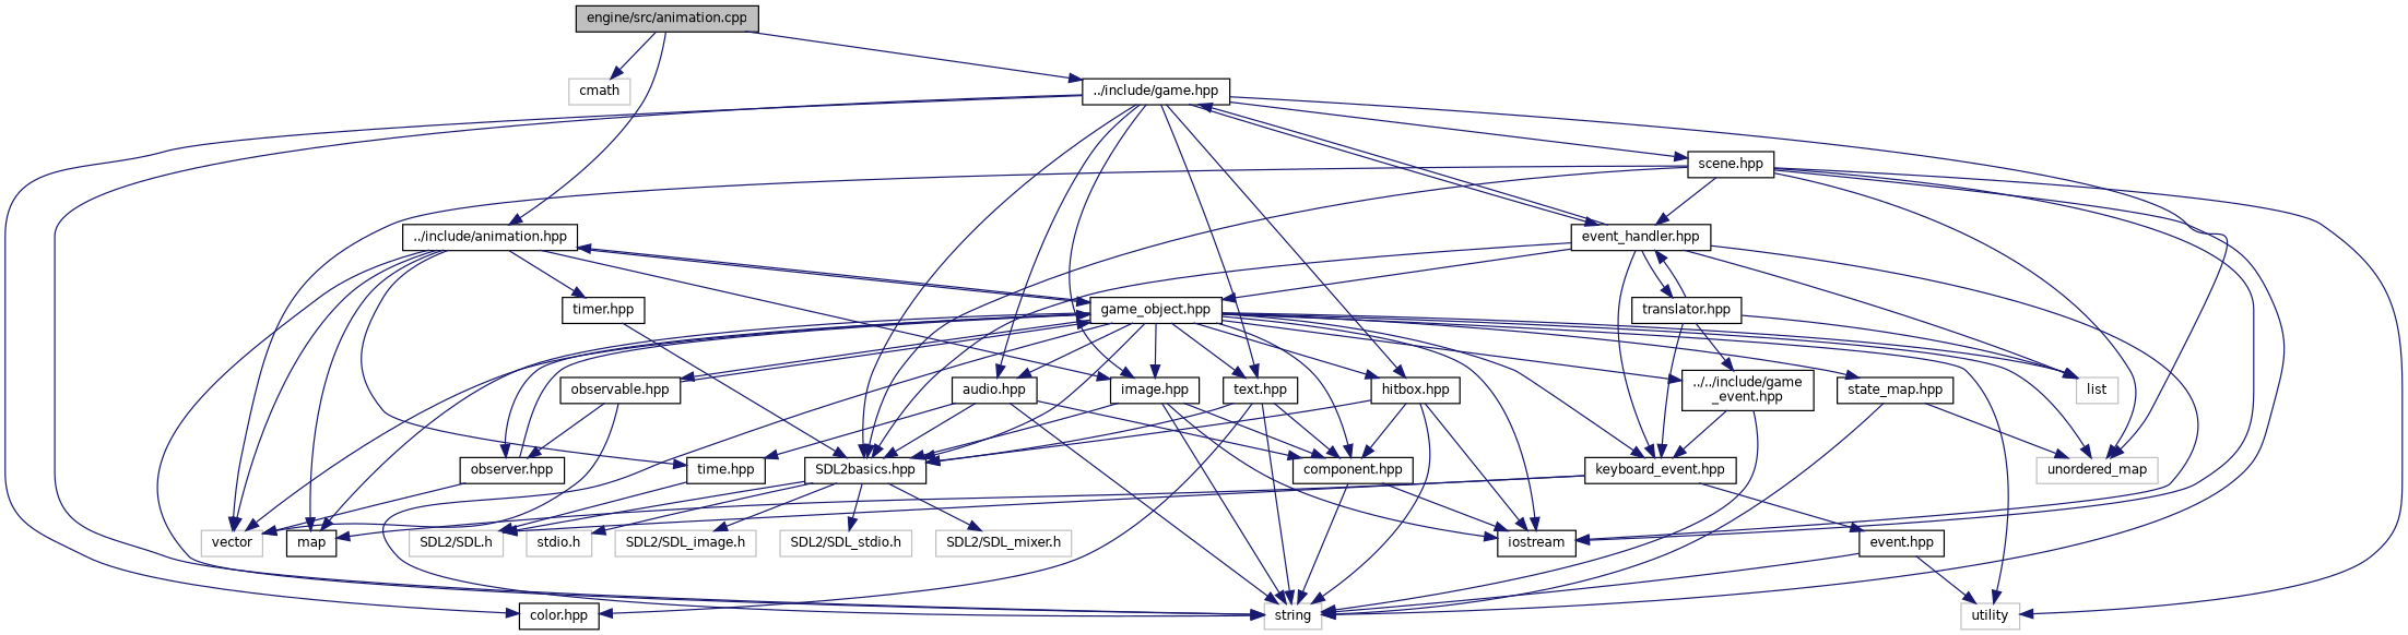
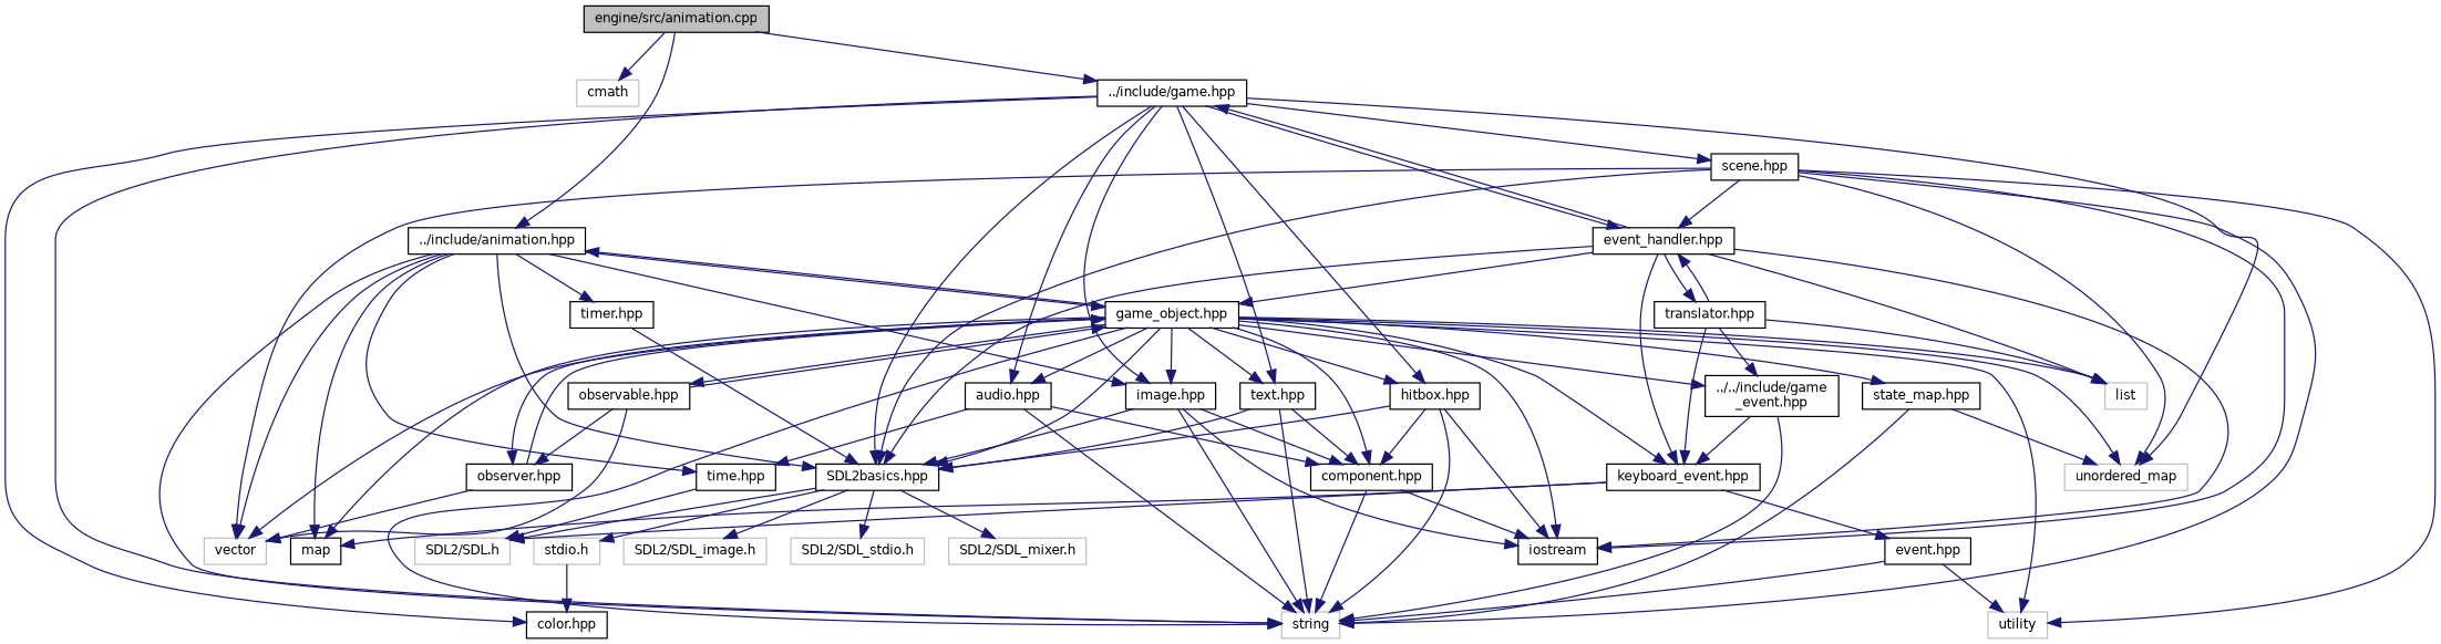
  digraph {
    node [color=black fillcolor=white fontname=Helvetica fontsize=10 shape=record style=filled]
    edge [color=midnightblue fontname=Helvetica fontsize=10 labelfontname=Helvetica labelfontsize=10 style=solid]
    n1 [fillcolor=grey75 fontcolor=black height=0.2 label="engine/src/animation.cpp" width=0.4]
    n2 [color=grey75 height=0.2 label=cmath width=0.4]
    n3 [height=0.2 label="../include/animation.hpp" width=0.4]
    n4 [height=0.2 label="../include/game.hpp" width=0.4]
    n5 [color=grey75 height=0.2 label=string width=0.4]
    n6 [color=grey75 height=0.2 label=vector width=0.4]
    n7 [height=0.2 label=map width=0.4]
    n8 [height=0.2 label="game_object.hpp" width=0.4]
    n9 [height=0.2 label="image.hpp" width=0.4]
    n10 [height=0.2 label="time.hpp" width=0.4]
    n11 [height=0.2 label="timer.hpp" width=0.4]
    n12 [color=grey75 height=0.2 label=unordered_map width=0.4]
    n13 [height=0.2 label="SDL2basics.hpp" width=0.4]
    n14 [height=0.2 label="text.hpp" width=0.4]
    n15 [height=0.2 label="audio.hpp" width=0.4]
    n16 [height=0.2 label="hitbox.hpp" width=0.4]
    n17 [height=0.2 label="color.hpp" width=0.4]
    n18 [height=0.2 label="event_handler.hpp" width=0.4]
    n19 [height=0.2 label="scene.hpp" width=0.4]
    n20 [height=0.2 label=iostream width=0.4]
    n21 [color=grey75 height=0.2 label=list width=0.4]
    n22 [color=grey75 height=0.2 label=utility width=0.4]
    n23 [height=0.2 label="component.hpp" width=0.4]
    n24 [height=0.2 label="keyboard_event.hpp" width=0.4]
    n25 [height=0.2 label="state_map.hpp" width=0.4]
    n26 [height=0.2 label="observer.hpp" width=0.4]
    n27 [height=0.2 label="observable.hpp" width=0.4]
    n28 [height=0.2 label="../../include/game\l_event.hpp" width=0.4]
    n29 [color=grey75 height=0.2 label="SDL2/SDL.h" width=0.4]
    n30 [color=grey75 height=0.2 label="stdio.h" width=0.4]
    n31 [color=grey75 height=0.2 label="SDL2/SDL_image.h" width=0.4]
    n32 [color=grey75 height=0.2 label="SDL2/SDL_stdio.h" width=0.4]
    n33 [color=grey75 height=0.2 label="SDL2/SDL_mixer.h" width=0.4]
    n34 [height=0.2 label="event.hpp" width=0.4]
    n35 [height=0.2 label="translator.hpp" width=0.4]
    n1 -> n2
    n1 -> n3
    n1 -> n4
    n3 -> n5
    n3 -> n6
    n3 -> n7
    n3 -> n8
    n3 -> n9
    n3 -> n10
    n3 -> n11
    n4 -> n5
    n4 -> n9
    n4 -> n12
    n4 -> n13
    n4 -> n14
    n4 -> n15
    n4 -> n16
    n4 -> n17
    n4 -> n18
    n4 -> n19
    n8 -> n3
    n8 -> n5
    n8 -> n6
    n8 -> n7
    n8 -> n9
    n8 -> n12
    n8 -> n13
    n8 -> n14
    n8 -> n15
    n8 -> n16
    n8 -> n20
    n8 -> n21
    n8 -> n22
    n8 -> n23
    n8 -> n24
    n8 -> n25
    n8 -> n26
    n8 -> n27
    n8 -> n28
    n9 -> n5
    n9 -> n13
    n9 -> n20
    n9 -> n23
    n10 -> n29
    n11 -> n13
    n13 -> n29
    n13 -> n30
    n13 -> n31
    n13 -> n32
    n13 -> n33
    n14 -> n5
    n14 -> n13
-   n14 -> n17
+   n30 -> n17
    n14 -> n23
    n15 -> n5
    n15 -> n10
-   n15 -> n13
+   n3 -> n13
    n15 -> n23
    n16 -> n5
    n16 -> n13
    n16 -> n20
    n16 -> n23
    n18 -> n4
    n18 -> n8
    n18 -> n13
    n18 -> n20
    n18 -> n21
    n18 -> n24
    n18 -> n35
    n19 -> n5
    n19 -> n6
    n19 -> n12
    n19 -> n13
    n19 -> n18
    n19 -> n20
    n19 -> n22
    n23 -> n5
    n23 -> n20
    n24 -> n7
    n24 -> n29
    n24 -> n34
    n25 -> n5
    n25 -> n12
    n26 -> n6
    n26 -> n8
    n27 -> n6
    n27 -> n8
    n27 -> n26
    n28 -> n5
    n28 -> n24
    n34 -> n5
    n34 -> n22
    n35 -> n18
    n35 -> n21
    n35 -> n24
    n35 -> n28
  }
